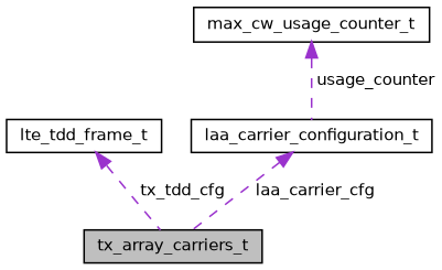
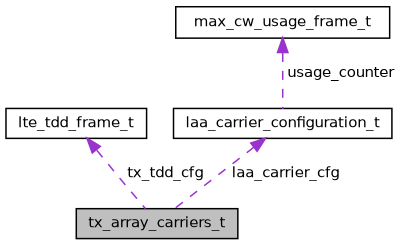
  digraph {
    node [color=black fontname=Helvetica fontsize=10 shape=record]
    edge [color=darkorchid3 dir=back fontname=Helvetica fontsize=10 labelfontname=Helvetica labelfontsize=10 style=dashed]
    n1 [fillcolor=grey75 fontcolor=black height=0.2 label=tx_array_carriers_t style=filled width=0.4]
    n2 [height=0.2 label=lte_tdd_frame_t width=0.4]
    n3 [height=0.2 label=laa_carrier_configuration_t width=0.4]
-   n4 [height=0.2 label=max_cw_usage_counter_t width=0.4]
+   n4 [height=0.2 label=max_cw_usage_frame_t width=0.4]
    n2 -> n1 [label=" tx_tdd_cfg"]
    n3 -> n1 [label=" laa_carrier_cfg"]
    n4 -> n3 [label=" usage_counter"]
  }
